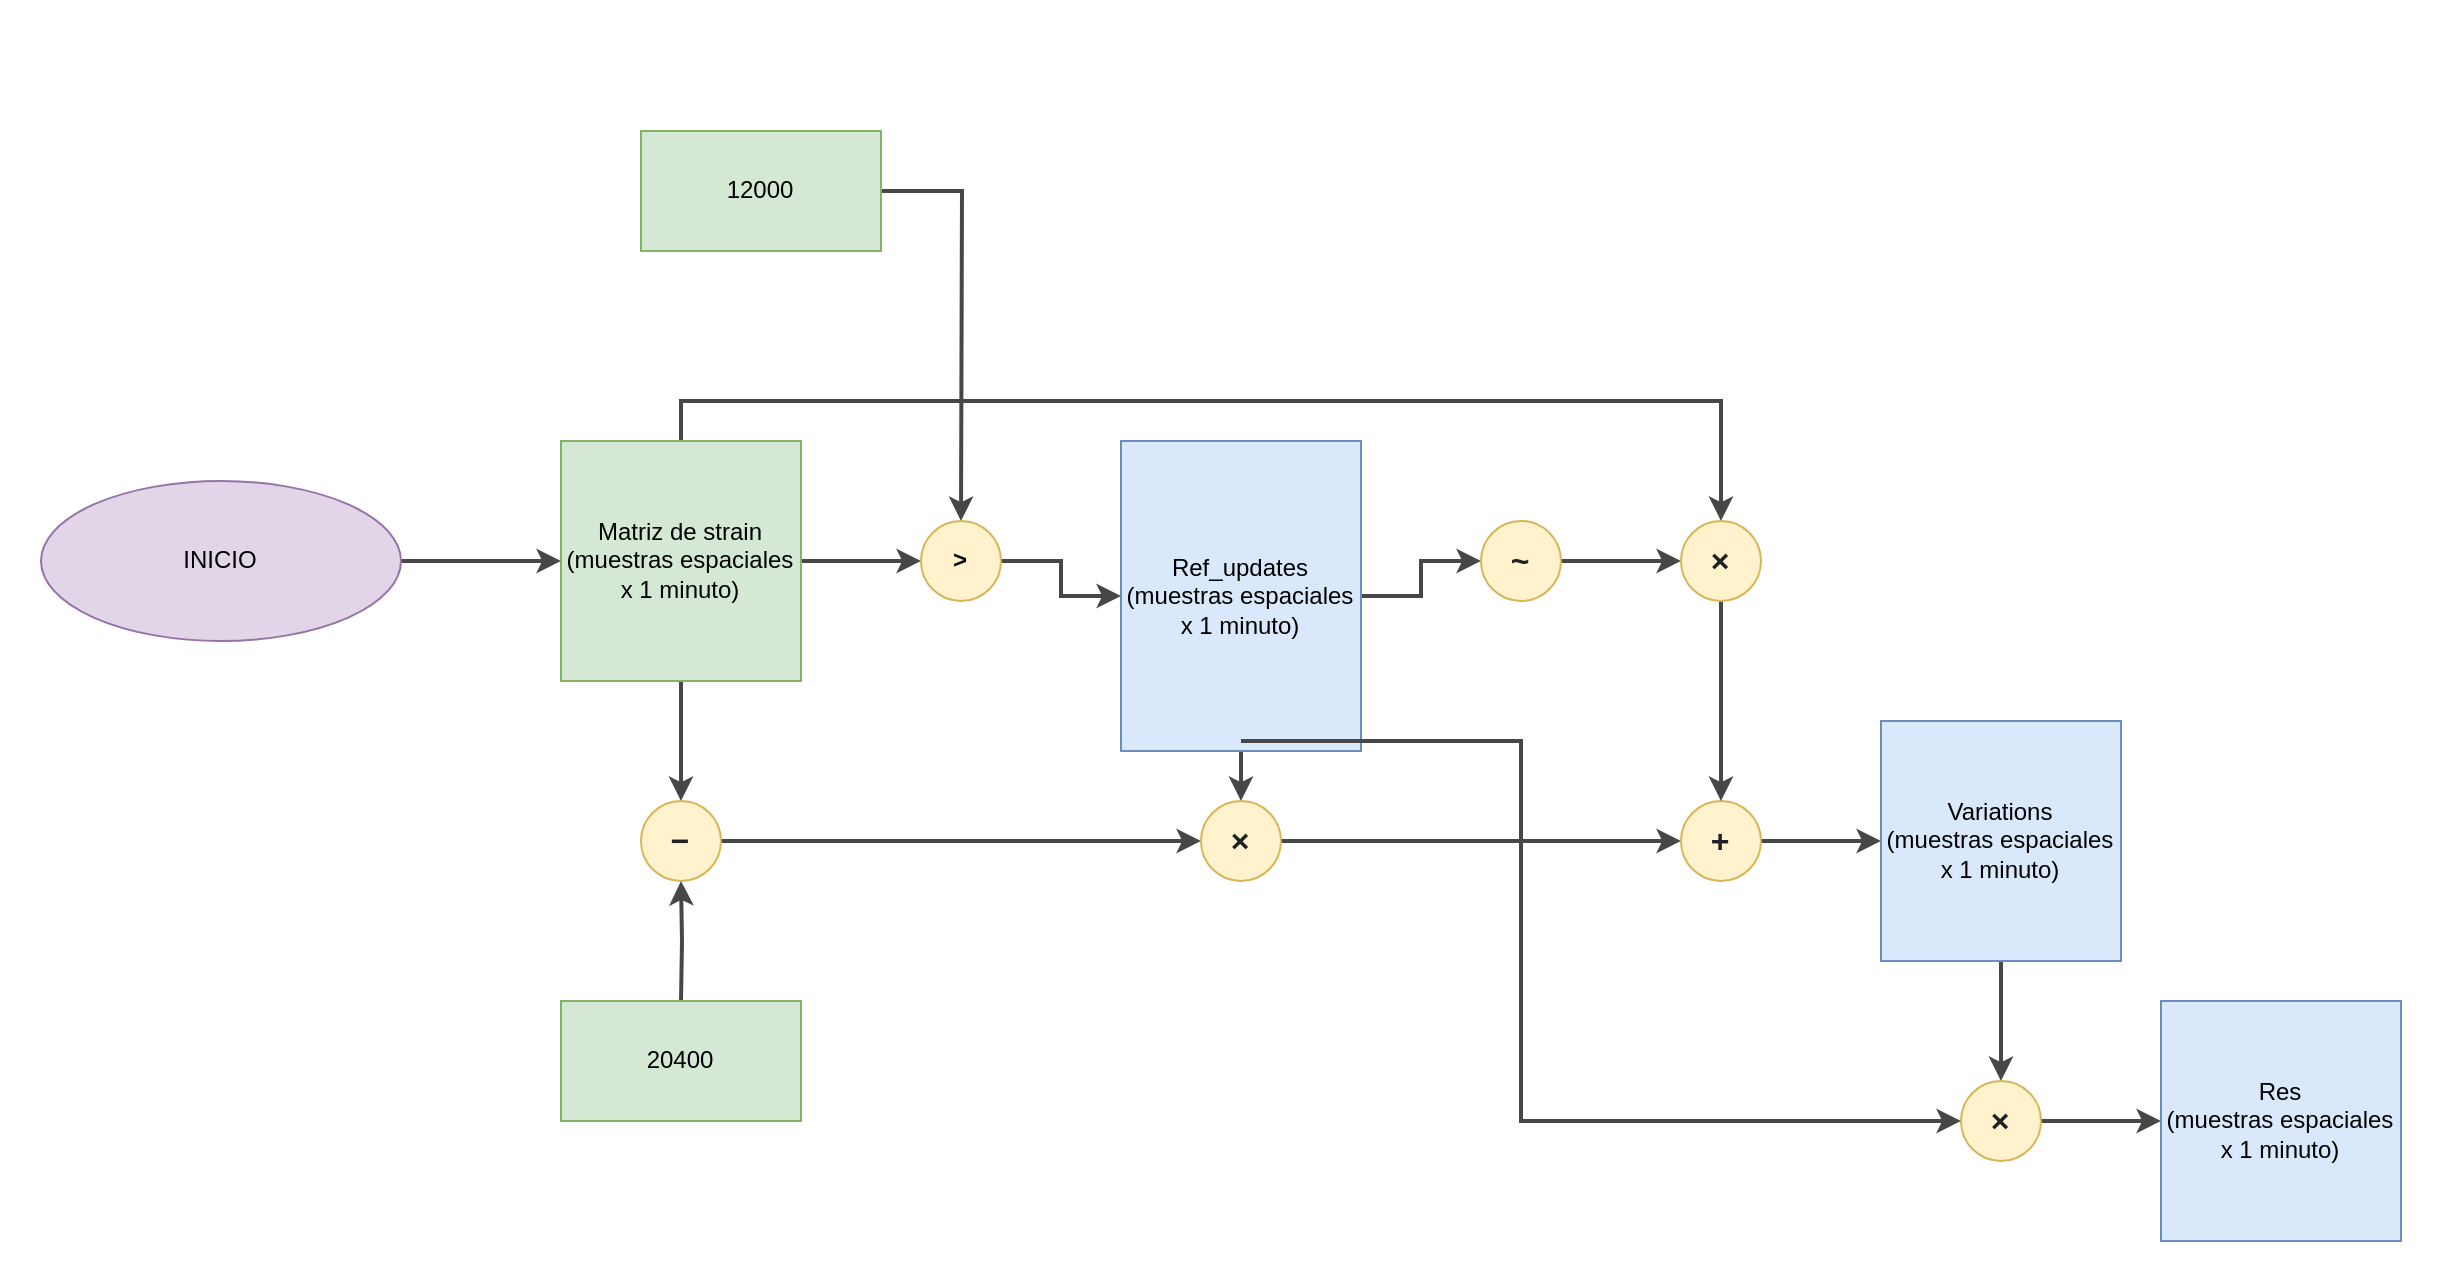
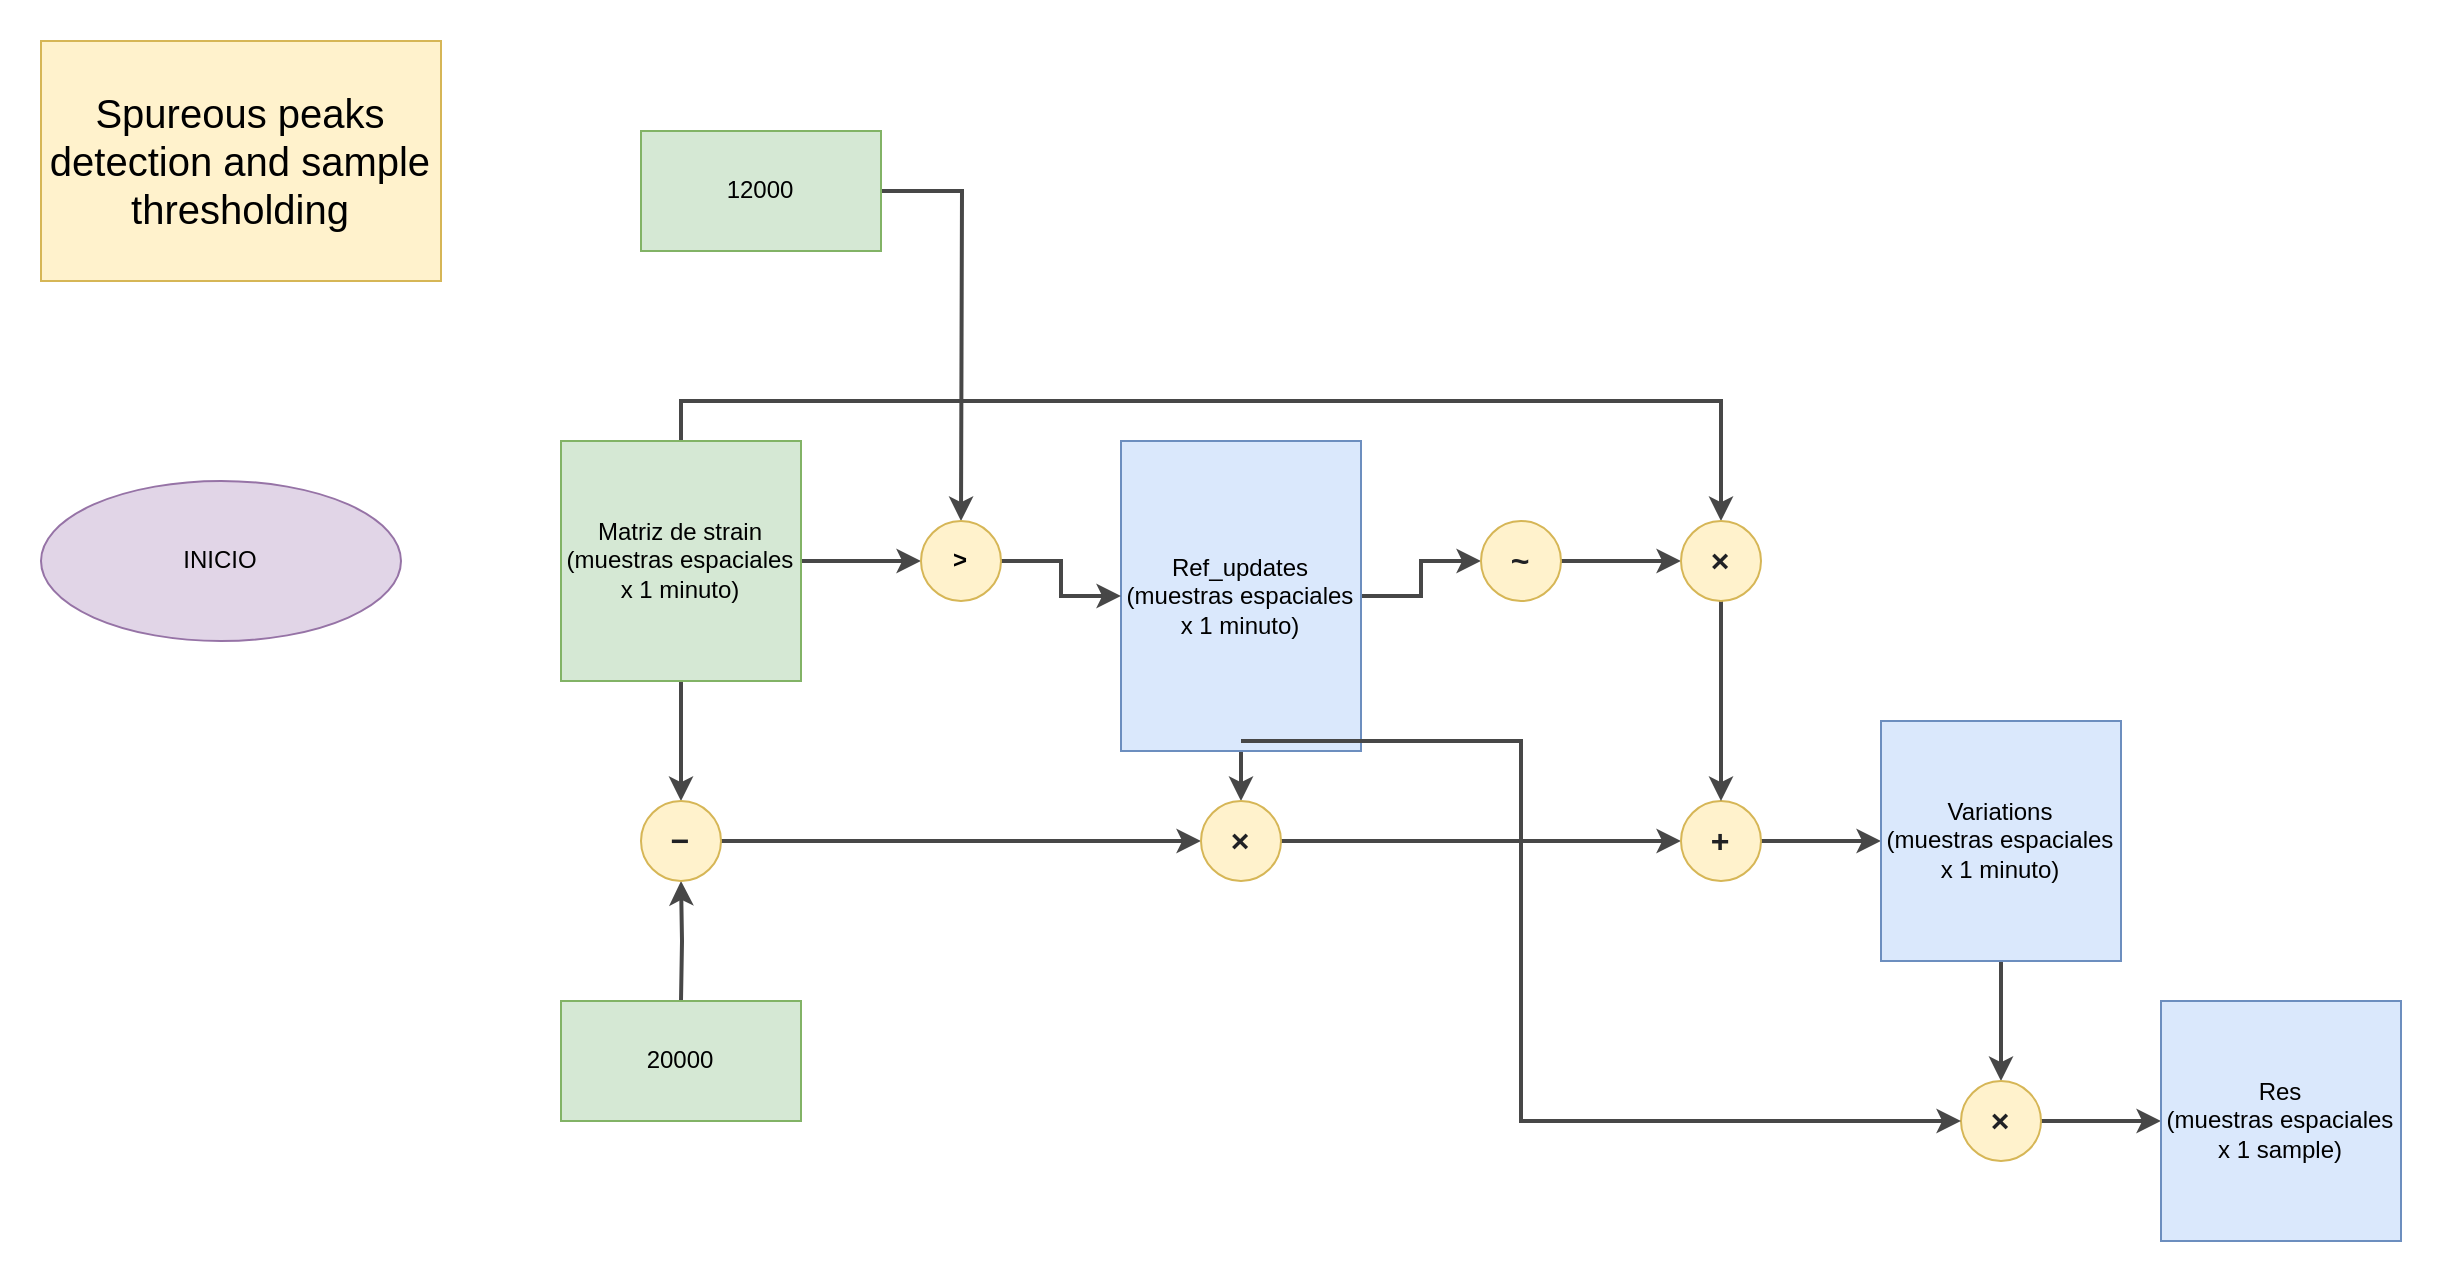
  <mxCell id="0" />
  <mxCell id="1" parent="0" />
  <mxCell id="2" value="" style="edgeStyle=orthogonalEdgeStyle;rounded=0;orthogonalLoop=1;jettySize=auto;html=1;strokeColor=#474747;strokeWidth=2;" edge="1" parent="1" source="5"><mxGeometry relative="1" as="geometry"><mxPoint x="460" y="280" as="targetPoint" /></mxGeometry></mxCell>
  <mxCell id="3" value="" style="edgeStyle=orthogonalEdgeStyle;rounded=0;orthogonalLoop=1;jettySize=auto;html=1;fontFamily=Helvetica;strokeColor=#474747;strokeWidth=2;" edge="1" parent="1" source="5" target="13"><mxGeometry relative="1" as="geometry" /></mxCell>
  <mxCell id="4" style="edgeStyle=orthogonalEdgeStyle;rounded=0;orthogonalLoop=1;jettySize=auto;html=1;exitX=0.5;exitY=0;exitDx=0;exitDy=0;entryX=0.5;entryY=0;entryDx=0;entryDy=0;fontFamily=Helvetica;strokeColor=#474747;strokeWidth=2;" edge="1" parent="1" source="5" target="21"><mxGeometry relative="1" as="geometry"><mxPoint x="860" y="260" as="targetPoint" /><Array as="points"><mxPoint x="340" y="200" /><mxPoint x="860" y="200" /></Array></mxGeometry></mxCell>
  <mxCell id="5" value="Matriz de strain&lt;br&gt;(muestras espaciales x 1 minuto)" style="rounded=0;whiteSpace=wrap;html=1;fillColor=#d5e8d4;strokeColor=#82b366;" vertex="1" parent="1"><mxGeometry x="280" y="220" width="120" height="120" as="geometry" /></mxCell>
  <mxCell id="6" style="edgeStyle=orthogonalEdgeStyle;rounded=0;orthogonalLoop=1;jettySize=auto;html=1;exitX=0.5;exitY=1;exitDx=0;exitDy=0;entryX=0.5;entryY=0;entryDx=0;entryDy=0;fontFamily=Helvetica;strokeColor=#474747;strokeWidth=2;" edge="1" parent="1" source="8" target="15"><mxGeometry relative="1" as="geometry" /></mxCell>
  <mxCell id="7" value="" style="edgeStyle=orthogonalEdgeStyle;rounded=0;orthogonalLoop=1;jettySize=auto;html=1;fontFamily=Helvetica;strokeColor=#474747;strokeWidth=2;" edge="1" parent="1" source="8" target="19"><mxGeometry relative="1" as="geometry" /></mxCell>
  <mxCell id="8" value="Ref_updates&lt;br&gt;(muestras espaciales x 1 minuto)" style="rounded=0;whiteSpace=wrap;html=1;fillColor=#dae8fc;strokeColor=#6c8ebf;" vertex="1" parent="1"><mxGeometry x="560" y="220" width="120" height="155" as="geometry" /></mxCell>
  <mxCell id="9" value="" style="edgeStyle=orthogonalEdgeStyle;rounded=0;orthogonalLoop=1;jettySize=auto;html=1;strokeColor=#474747;strokeWidth=2;" edge="1" parent="1" source="10"><mxGeometry relative="1" as="geometry"><mxPoint x="480" y="260" as="targetPoint" /></mxGeometry></mxCell>
  <mxCell id="10" value="12000" style="rounded=0;whiteSpace=wrap;html=1;fillColor=#d5e8d4;strokeColor=#82b366;" vertex="1" parent="1"><mxGeometry x="320" y="65" width="120" height="60" as="geometry" /></mxCell>
  <mxCell id="11" value="" style="edgeStyle=orthogonalEdgeStyle;rounded=0;orthogonalLoop=1;jettySize=auto;html=1;fontFamily=Helvetica;strokeColor=#474747;strokeWidth=2;" edge="1" parent="1" target="13"><mxGeometry relative="1" as="geometry"><mxPoint x="340" y="500" as="sourcePoint" /></mxGeometry></mxCell>
  <mxCell id="12" value="" style="edgeStyle=orthogonalEdgeStyle;rounded=0;orthogonalLoop=1;jettySize=auto;html=1;fontFamily=Helvetica;entryX=0;entryY=0.5;entryDx=0;entryDy=0;strokeColor=#474747;strokeWidth=2;" edge="1" parent="1" source="13" target="15"><mxGeometry relative="1" as="geometry"><mxPoint x="420" y="420" as="targetPoint" /></mxGeometry></mxCell>
  <mxCell id="13" value="&lt;b style=&quot;border-color: var(--border-color); color: rgb(32, 33, 36); font-size: 16px;&quot;&gt;−&lt;/b&gt;" style="ellipse;whiteSpace=wrap;html=1;aspect=fixed;align=center;fillColor=#fff2cc;strokeColor=#d6b656;" vertex="1" parent="1"><mxGeometry x="320" y="400" width="40" height="40" as="geometry" /></mxCell>
  <mxCell id="14" value="" style="edgeStyle=orthogonalEdgeStyle;rounded=0;orthogonalLoop=1;jettySize=auto;html=1;fontFamily=Helvetica;strokeColor=#474747;strokeWidth=2;" edge="1" parent="1" source="15" target="17"><mxGeometry relative="1" as="geometry" /></mxCell>
  <mxCell id="15" value="&lt;b style=&quot;color: rgb(32, 33, 36); font-size: 16px; text-align: left;&quot;&gt;×&lt;/b&gt;" style="ellipse;whiteSpace=wrap;html=1;aspect=fixed;align=center;fillColor=#fff2cc;strokeColor=#d6b656;" vertex="1" parent="1"><mxGeometry x="600" y="400" width="40" height="40" as="geometry" /></mxCell>
  <mxCell id="16" value="" style="edgeStyle=orthogonalEdgeStyle;rounded=0;orthogonalLoop=1;jettySize=auto;html=1;fontFamily=Helvetica;strokeColor=#474747;strokeWidth=2;" edge="1" parent="1" source="17" target="23"><mxGeometry relative="1" as="geometry" /></mxCell>
  <mxCell id="17" value="&lt;b style=&quot;color: rgb(32, 33, 36); font-size: 16px; text-align: left;&quot;&gt;+&lt;/b&gt;" style="ellipse;whiteSpace=wrap;html=1;aspect=fixed;align=center;fillColor=#fff2cc;strokeColor=#d6b656;" vertex="1" parent="1"><mxGeometry x="840" y="400" width="40" height="40" as="geometry" /></mxCell>
  <mxCell id="18" value="" style="edgeStyle=orthogonalEdgeStyle;rounded=0;orthogonalLoop=1;jettySize=auto;html=1;fontFamily=Helvetica;strokeColor=#474747;strokeWidth=2;" edge="1" parent="1" source="19" target="21"><mxGeometry relative="1" as="geometry" /></mxCell>
  <mxCell id="19" value="&lt;b style=&quot;color: rgb(32, 33, 36); font-size: 16px; text-align: left;&quot;&gt;~&lt;/b&gt;" style="ellipse;whiteSpace=wrap;html=1;aspect=fixed;align=center;fillColor=#fff2cc;strokeColor=#d6b656;" vertex="1" parent="1"><mxGeometry x="740" y="260" width="40" height="40" as="geometry" /></mxCell>
  <mxCell id="20" value="" style="edgeStyle=orthogonalEdgeStyle;rounded=0;orthogonalLoop=1;jettySize=auto;html=1;fontFamily=Helvetica;strokeColor=#474747;strokeWidth=2;" edge="1" parent="1" source="21" target="17"><mxGeometry relative="1" as="geometry" /></mxCell>
  <mxCell id="21" value="&lt;b style=&quot;color: rgb(32, 33, 36); font-size: 16px; text-align: left;&quot;&gt;×&lt;/b&gt;" style="ellipse;whiteSpace=wrap;html=1;aspect=fixed;align=center;fillColor=#fff2cc;strokeColor=#d6b656;" vertex="1" parent="1"><mxGeometry x="840" y="260" width="40" height="40" as="geometry" /></mxCell>
  <mxCell id="22" value="" style="edgeStyle=orthogonalEdgeStyle;rounded=0;orthogonalLoop=1;jettySize=auto;html=1;fontFamily=Helvetica;strokeColor=#474747;strokeWidth=2;" edge="1" parent="1" source="23" target="25"><mxGeometry relative="1" as="geometry" /></mxCell>
  <mxCell id="23" value="Variations&lt;br&gt;(muestras espaciales x 1 minuto)" style="rounded=0;whiteSpace=wrap;html=1;fillColor=#dae8fc;strokeColor=#6c8ebf;" vertex="1" parent="1"><mxGeometry x="940" y="360" width="120" height="120" as="geometry" /></mxCell>
  <mxCell id="24" value="" style="edgeStyle=orthogonalEdgeStyle;rounded=0;orthogonalLoop=1;jettySize=auto;html=1;fontFamily=Helvetica;strokeColor=#474747;strokeWidth=2;" edge="1" parent="1" source="25" target="27"><mxGeometry relative="1" as="geometry" /></mxCell>
  <mxCell id="25" value="&lt;b style=&quot;color: rgb(32, 33, 36); font-size: 16px; text-align: left;&quot;&gt;×&lt;/b&gt;" style="ellipse;whiteSpace=wrap;html=1;aspect=fixed;align=center;fillColor=#fff2cc;strokeColor=#d6b656;" vertex="1" parent="1"><mxGeometry x="980" y="540" width="40" height="40" as="geometry" /></mxCell>
  <mxCell id="26" value="" style="endArrow=classic;html=1;rounded=0;fontFamily=Helvetica;entryX=0;entryY=0.5;entryDx=0;entryDy=0;strokeColor=#474747;strokeWidth=2;" edge="1" parent="1" target="25"><mxGeometry width="50" height="50" relative="1" as="geometry"><mxPoint x="620" y="370" as="sourcePoint" /><mxPoint x="640" y="490" as="targetPoint" /><Array as="points"><mxPoint x="760" y="370" /><mxPoint x="760" y="560" /></Array></mxGeometry></mxCell>
- <mxCell id="27" value="Res&lt;br&gt;(muestras espaciales x 1 minuto)" style="rounded=0;whiteSpace=wrap;html=1;fillColor=#dae8fc;strokeColor=#6c8ebf;" vertex="1" parent="1"><mxGeometry x="1080" y="500" width="120" height="120" as="geometry" /></mxCell>
- <mxCell id="28" value="" style="edgeStyle=orthogonalEdgeStyle;rounded=0;orthogonalLoop=1;jettySize=auto;html=1;fontFamily=Helvetica;strokeColor=#474747;strokeWidth=2;" edge="1" parent="1" source="29" target="5"><mxGeometry relative="1" as="geometry" /></mxCell>
+ <mxCell id="27" value="Res&lt;br&gt;(muestras espaciales x 1 sample)" style="rounded=0;whiteSpace=wrap;html=1;fillColor=#dae8fc;strokeColor=#6c8ebf;" vertex="1" parent="1"><mxGeometry x="1080" y="500" width="120" height="120" as="geometry" /></mxCell>
  <mxCell id="29" value="INICIO" style="ellipse;whiteSpace=wrap;html=1;fontFamily=Helvetica;fillColor=#e1d5e7;strokeColor=#9673a6;" vertex="1" parent="1"><mxGeometry x="20" y="240" width="180" height="80" as="geometry" /></mxCell>
- <mxCell id="30" value="20400" style="rounded=0;whiteSpace=wrap;html=1;fillColor=#d5e8d4;strokeColor=#82b366;" vertex="1" parent="1"><mxGeometry x="280" y="500" width="120" height="60" as="geometry" /></mxCell>
+ <mxCell id="30" value="20000" style="rounded=0;whiteSpace=wrap;html=1;fillColor=#d5e8d4;strokeColor=#82b366;" vertex="1" parent="1"><mxGeometry x="280" y="500" width="120" height="60" as="geometry" /></mxCell>
  <mxCell id="31" value="" style="edgeStyle=orthogonalEdgeStyle;rounded=0;orthogonalLoop=1;jettySize=auto;html=1;strokeColor=#474747;strokeWidth=2;fontFamily=Helvetica;fontSize=20;fontColor=none;" edge="1" parent="1" source="32" target="8"><mxGeometry relative="1" as="geometry" /></mxCell>
  <mxCell id="32" value="&lt;b&gt;&amp;gt;&lt;/b&gt;" style="ellipse;whiteSpace=wrap;html=1;aspect=fixed;fillColor=#fff2cc;strokeColor=#d6b656;" vertex="1" parent="1"><mxGeometry x="460" y="260" width="40" height="40" as="geometry" /></mxCell>
+ <mxCell id="33" value="Spureous peaks detection and sample thresholding" style="rounded=0;whiteSpace=wrap;html=1;fillColor=#fff2cc;strokeColor=#d6b656;fontSize=20;" vertex="1" parent="1"><mxGeometry x="20" y="20" width="200" height="120" as="geometry" /></mxCell>
